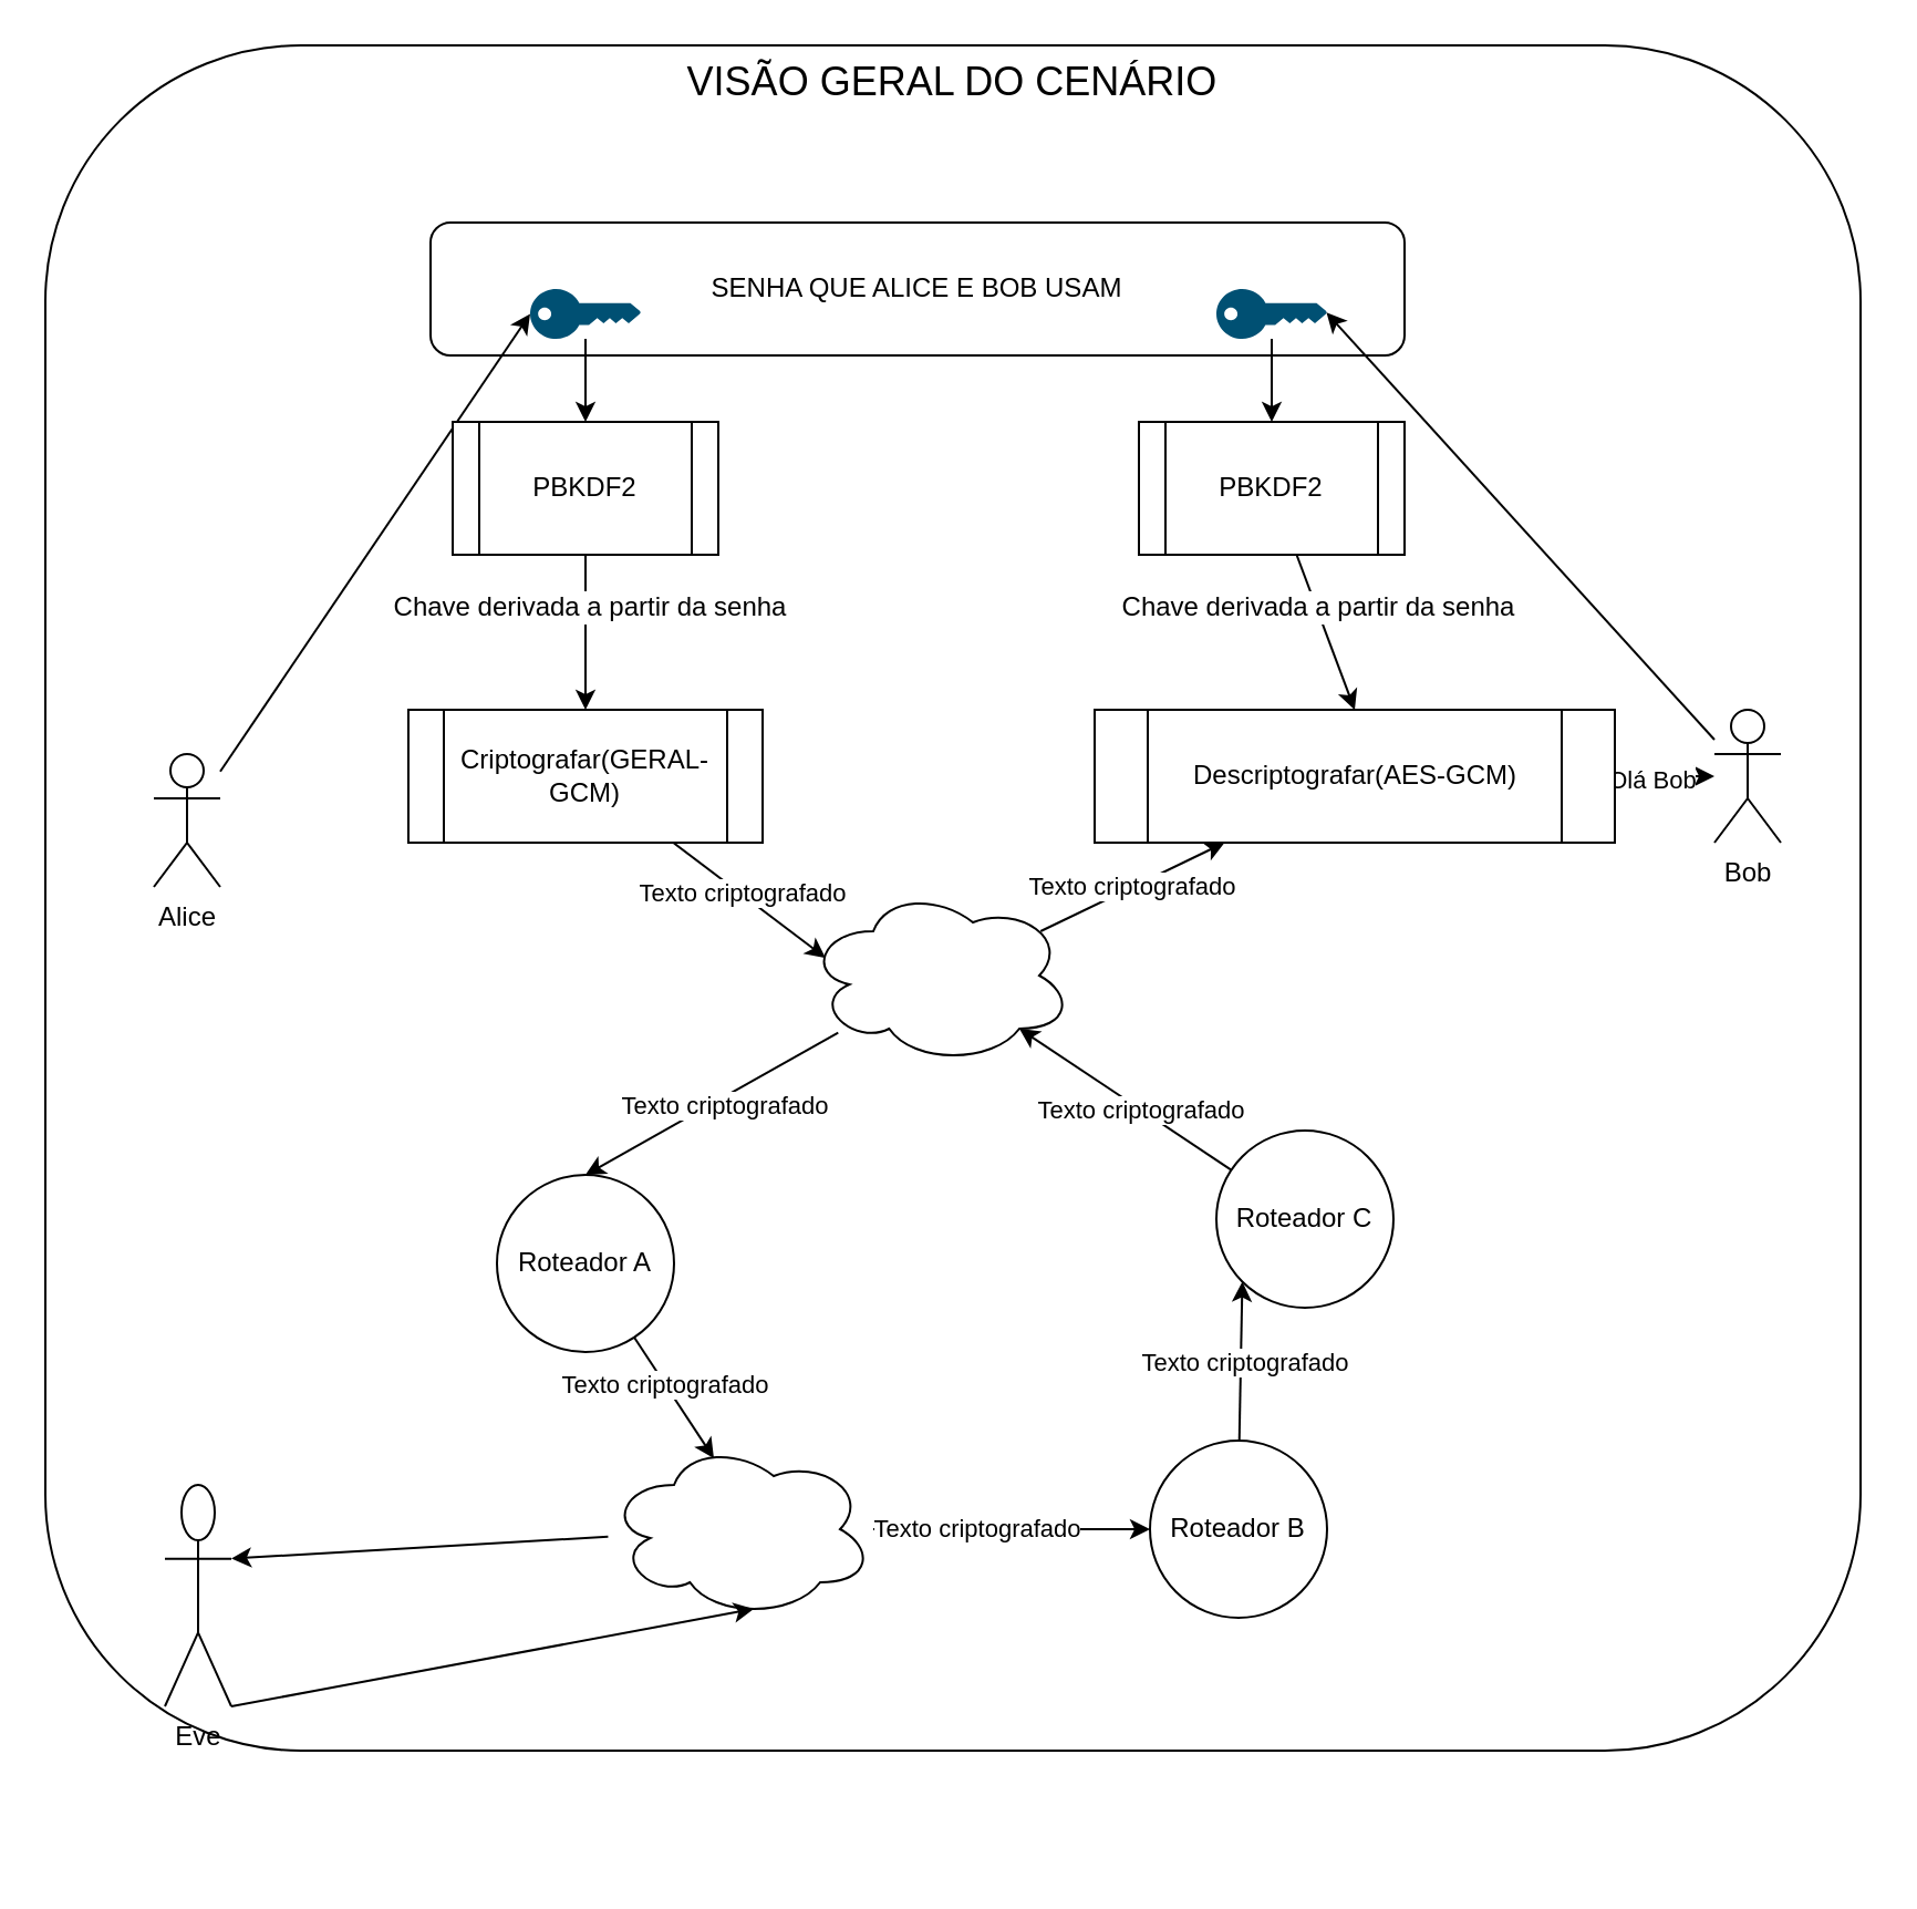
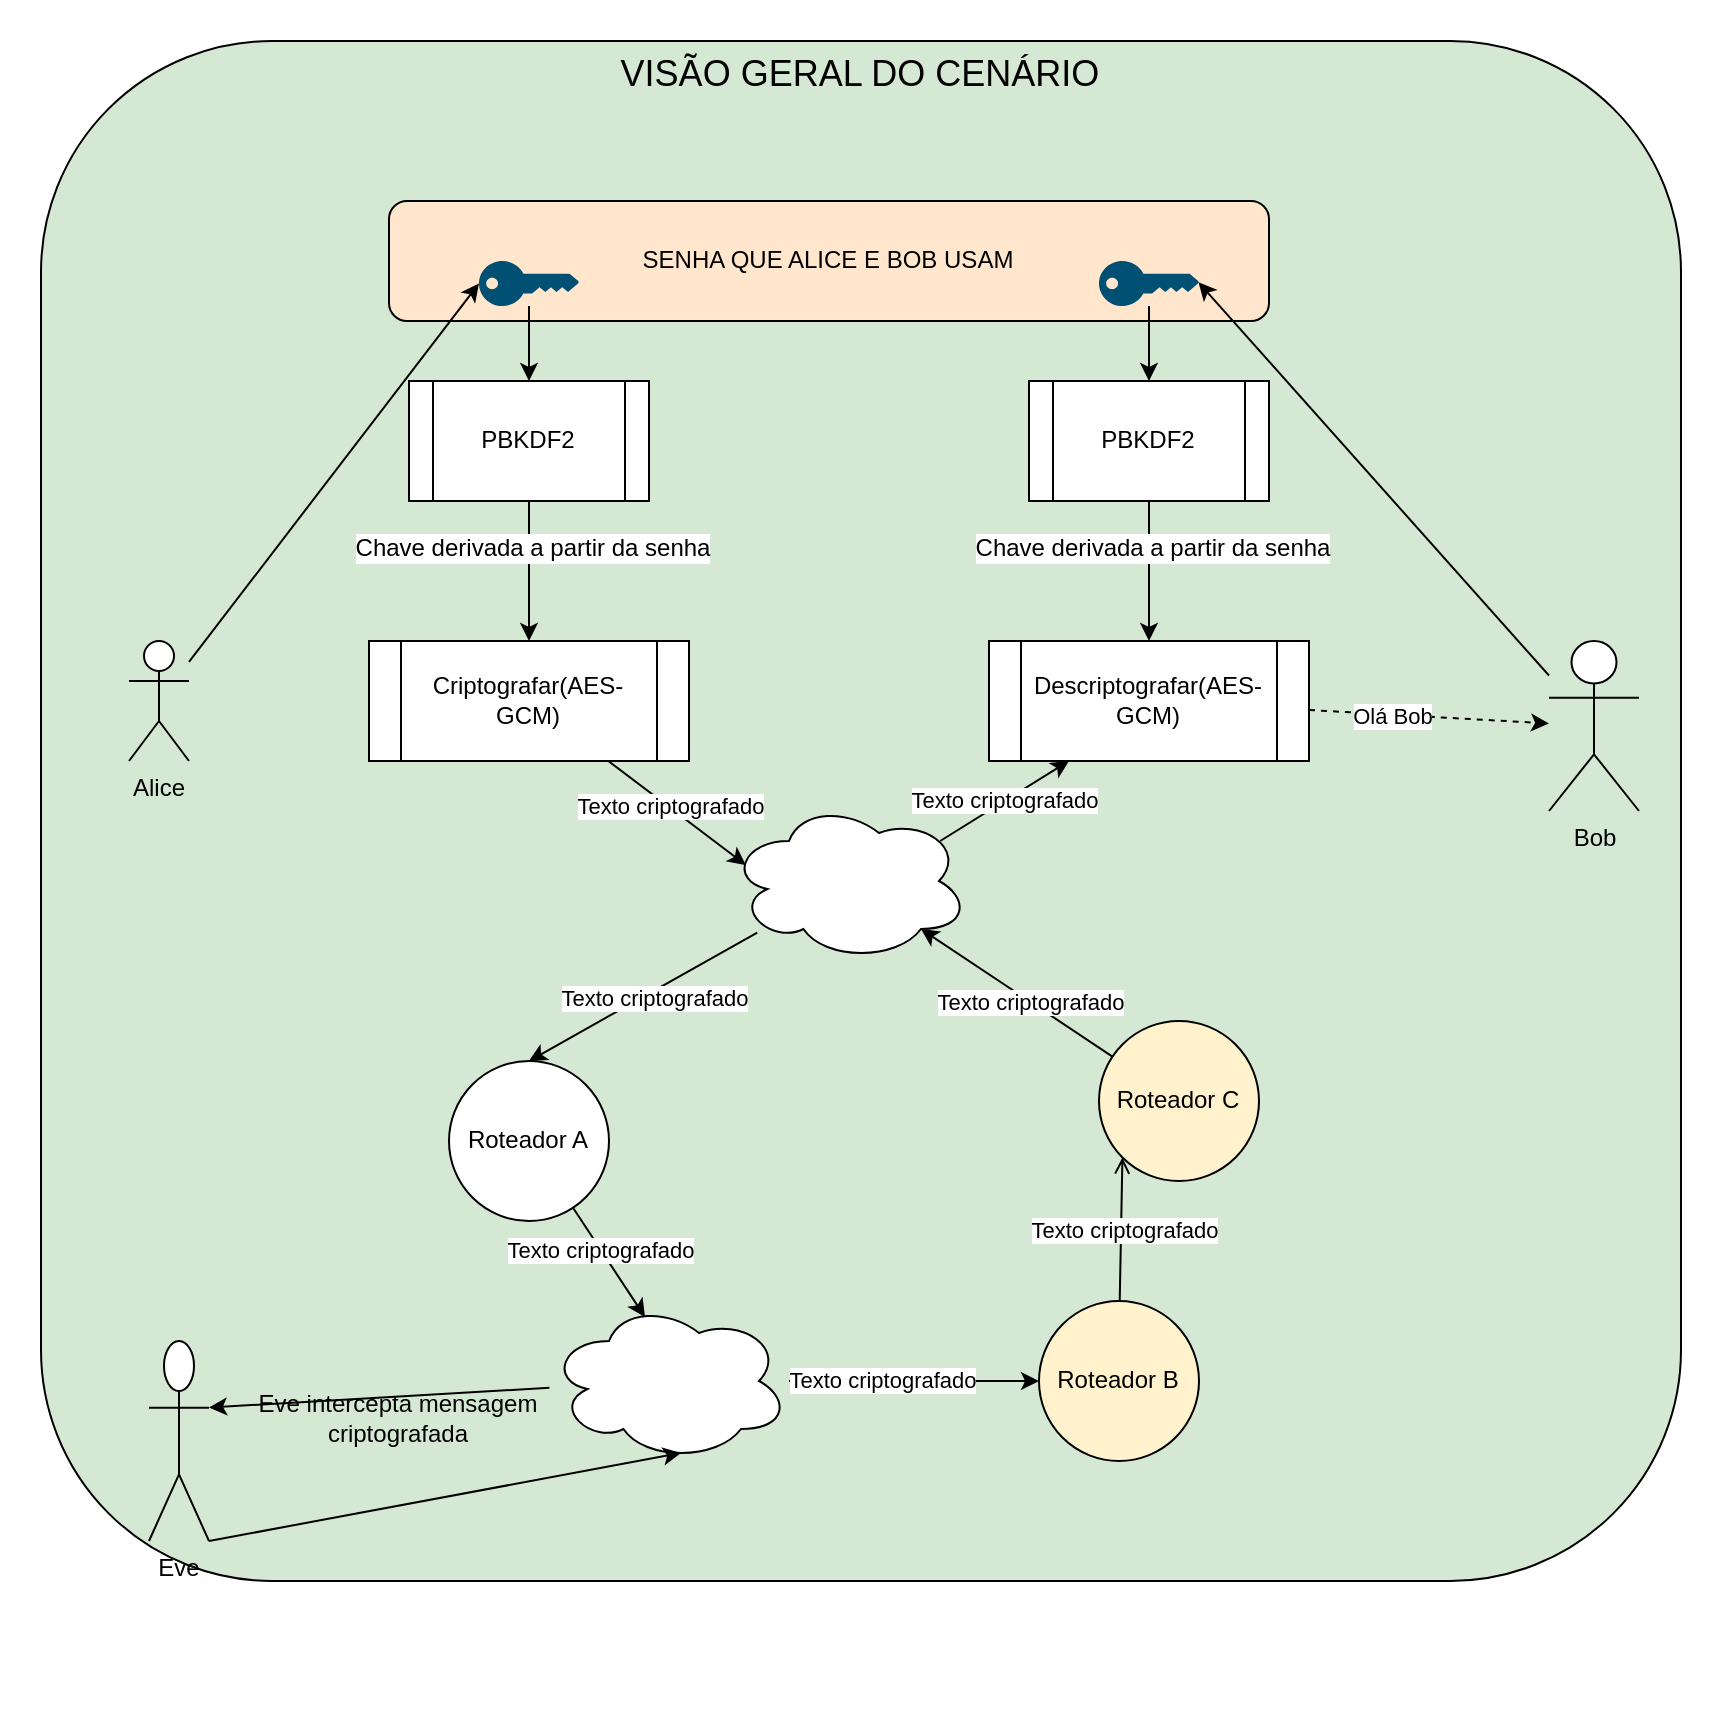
  <mxCell id="0" />
  <mxCell id="1" parent="0" />
  <mxCell id="2" value="" style="group" vertex="1" connectable="0" parent="1"><mxGeometry x="64" y="100" width="780" height="740" as="geometry" /></mxCell>
- <mxCell id="3" value="VISÃO GERAL DO CENÁRIO" style="rounded=1;whiteSpace=wrap;html=1;verticalAlign=top;fontSize=18;" vertex="1" parent="2"><mxGeometry x="-44" y="-80" width="820" height="770" as="geometry" /></mxCell>
- <mxCell id="4" value="SENHA QUE ALICE E BOB USAM" style="rounded=1;whiteSpace=wrap;html=1;" vertex="1" parent="2"><mxGeometry x="130" width="440" height="60" as="geometry" /></mxCell>
- <mxCell id="5" value="Alice" style="shape=umlActor;verticalLabelPosition=bottom;verticalAlign=top;html=1;outlineConnect=0;" vertex="1" parent="2"><mxGeometry x="5" y="240" width="30" height="60" as="geometry" /></mxCell>
- <mxCell id="6" value="Bob" style="shape=umlActor;verticalLabelPosition=bottom;verticalAlign=top;html=1;outlineConnect=0;" vertex="1" parent="2"><mxGeometry x="710" y="220" width="30" height="60" as="geometry" /></mxCell>
- <mxCell id="7" value="Criptografar(GERAL-GCM)" style="shape=process;whiteSpace=wrap;html=1;backgroundOutline=1;" vertex="1" parent="2"><mxGeometry x="120" y="220" width="160" height="60" as="geometry" /></mxCell>
+ <mxCell id="3" value="VISÃO GERAL DO CENÁRIO" style="rounded=1;whiteSpace=wrap;html=1;verticalAlign=top;fontSize=18;fillColor=#d5e8d4;" vertex="1" parent="2"><mxGeometry x="-44" y="-80" width="820" height="770" as="geometry" /></mxCell>
+ <mxCell id="4" value="SENHA QUE ALICE E BOB USAM" style="rounded=1;whiteSpace=wrap;html=1;fillColor=#ffe6cc;" vertex="1" parent="2"><mxGeometry x="130" width="440" height="60" as="geometry" /></mxCell>
+ <mxCell id="5" value="Alice" style="shape=umlActor;verticalLabelPosition=bottom;verticalAlign=top;html=1;outlineConnect=0;" vertex="1" parent="2"><mxGeometry y="220" width="30" height="60" as="geometry" /></mxCell>
+ <mxCell id="6" value="Bob" style="shape=umlActor;verticalLabelPosition=bottom;verticalAlign=top;html=1;outlineConnect=0;" vertex="1" parent="2"><mxGeometry x="710" y="220" width="45" height="85" as="geometry" /></mxCell>
+ <mxCell id="7" value="Criptografar(AES-GCM)" style="shape=process;whiteSpace=wrap;html=1;backgroundOutline=1;" vertex="1" parent="2"><mxGeometry x="120" y="220" width="160" height="60" as="geometry" /></mxCell>
  <mxCell id="8" value="" style="points=[[0,0.5,0],[0.24,0,0],[0.5,0.28,0],[0.995,0.475,0],[0.5,0.72,0],[0.24,1,0]];verticalLabelPosition=bottom;sketch=0;html=1;verticalAlign=top;aspect=fixed;align=center;pointerEvents=1;shape=mxgraph.cisco19.key;fillColor=#005073;strokeColor=none;" vertex="1" parent="2"><mxGeometry x="175" y="30" width="50" height="22.5" as="geometry" /></mxCell>
  <mxCell id="9" style="edgeStyle=none;html=1;entryX=0;entryY=0.5;entryDx=0;entryDy=0;entryPerimeter=0;" edge="1" parent="2" source="5" target="8"><mxGeometry relative="1" as="geometry" /></mxCell>
  <mxCell id="10" style="edgeStyle=none;html=1;entryX=0.5;entryY=0;entryDx=0;entryDy=0;" edge="1" parent="2" source="12" target="7"><mxGeometry relative="1" as="geometry" /></mxCell>
  <mxCell id="11" value="Chave derivada a partir da senha" style="edgeLabel;html=1;align=center;verticalAlign=middle;resizable=0;points=[];fontSize=12;" vertex="1" connectable="0" parent="10"><mxGeometry x="-0.337" y="1" relative="1" as="geometry"><mxPoint as="offset" /></mxGeometry></mxCell>
  <mxCell id="12" value="PBKDF2" style="shape=process;whiteSpace=wrap;html=1;backgroundOutline=1;" vertex="1" parent="2"><mxGeometry x="140" y="90" width="120" height="60" as="geometry" /></mxCell>
  <mxCell id="13" style="edgeStyle=none;html=1;entryX=0.5;entryY=0;entryDx=0;entryDy=0;" edge="1" parent="2" source="8" target="12"><mxGeometry relative="1" as="geometry" /></mxCell>
  <mxCell id="14" style="edgeStyle=none;html=1;dashed=1;" edge="1" parent="2" source="16" target="6"><mxGeometry relative="1" as="geometry" /></mxCell>
  <mxCell id="15" value="Olá Bob" style="edgeLabel;html=1;align=center;verticalAlign=middle;resizable=0;points=[];" vertex="1" connectable="0" parent="14"><mxGeometry x="-0.303" y="-1" relative="1" as="geometry"><mxPoint as="offset" /></mxGeometry></mxCell>
- <mxCell id="16" value="Descriptografar(AES-GCM)" style="shape=process;whiteSpace=wrap;html=1;backgroundOutline=1;" vertex="1" parent="2"><mxGeometry x="430" y="220" width="235" height="60" as="geometry" /></mxCell>
+ <mxCell id="16" value="Descriptografar(AES-GCM)" style="shape=process;whiteSpace=wrap;html=1;backgroundOutline=1;" vertex="1" parent="2"><mxGeometry x="430" y="220" width="160" height="60" as="geometry" /></mxCell>
  <mxCell id="17" value="" style="points=[[0,0.5,0],[0.24,0,0],[0.5,0.28,0],[0.995,0.475,0],[0.5,0.72,0],[0.24,1,0]];verticalLabelPosition=bottom;sketch=0;html=1;verticalAlign=top;aspect=fixed;align=center;pointerEvents=1;shape=mxgraph.cisco19.key;fillColor=#005073;strokeColor=none;" vertex="1" parent="2"><mxGeometry x="485" y="30" width="50" height="22.5" as="geometry" /></mxCell>
  <mxCell id="18" style="edgeStyle=none;html=1;entryX=0.995;entryY=0.475;entryDx=0;entryDy=0;entryPerimeter=0;" edge="1" parent="2" source="6" target="17"><mxGeometry relative="1" as="geometry" /></mxCell>
  <mxCell id="19" style="edgeStyle=none;html=1;entryX=0.5;entryY=0;entryDx=0;entryDy=0;" edge="1" parent="2" source="21" target="16"><mxGeometry relative="1" as="geometry" /></mxCell>
  <mxCell id="20" value="Chave derivada a partir da senha" style="edgeLabel;html=1;align=center;verticalAlign=middle;resizable=0;points=[];fontSize=12;" vertex="1" connectable="0" parent="19"><mxGeometry x="-0.337" y="1" relative="1" as="geometry"><mxPoint as="offset" /></mxGeometry></mxCell>
  <mxCell id="21" value="PBKDF2" style="shape=process;whiteSpace=wrap;html=1;backgroundOutline=1;" vertex="1" parent="2"><mxGeometry x="450" y="90" width="120" height="60" as="geometry" /></mxCell>
  <mxCell id="22" style="edgeStyle=none;html=1;entryX=0.5;entryY=0;entryDx=0;entryDy=0;" edge="1" parent="2" source="17" target="21"><mxGeometry relative="1" as="geometry" /></mxCell>
  <mxCell id="23" value="Texto criptografado" style="edgeStyle=none;html=1;entryX=0.25;entryY=1;entryDx=0;entryDy=0;exitX=0.88;exitY=0.25;exitDx=0;exitDy=0;exitPerimeter=0;" edge="1" parent="2" source="24" target="16"><mxGeometry relative="1" as="geometry" /></mxCell>
  <mxCell id="24" value="" style="ellipse;shape=cloud;whiteSpace=wrap;html=1;" vertex="1" parent="2"><mxGeometry x="300" y="300" width="120" height="80" as="geometry" /></mxCell>
  <mxCell id="25" style="edgeStyle=none;html=1;entryX=0.07;entryY=0.4;entryDx=0;entryDy=0;entryPerimeter=0;" edge="1" parent="2" source="7" target="24"><mxGeometry relative="1" as="geometry" /></mxCell>
  <mxCell id="26" value="Texto criptografado" style="edgeLabel;html=1;align=center;verticalAlign=middle;resizable=0;points=[];" vertex="1" connectable="0" parent="25"><mxGeometry x="-0.11" y="1" relative="1" as="geometry"><mxPoint as="offset" /></mxGeometry></mxCell>
  <mxCell id="27" value="Roteador A" style="ellipse;whiteSpace=wrap;html=1;aspect=fixed;" vertex="1" parent="2"><mxGeometry x="160" y="430" width="80" height="80" as="geometry" /></mxCell>
  <mxCell id="28" style="edgeStyle=none;html=1;entryX=0.5;entryY=0;entryDx=0;entryDy=0;" edge="1" parent="2" source="24" target="27"><mxGeometry relative="1" as="geometry" /></mxCell>
  <mxCell id="29" value="Texto criptografado" style="edgeLabel;html=1;align=center;verticalAlign=middle;resizable=0;points=[];" vertex="1" connectable="0" parent="28"><mxGeometry x="-0.06" y="3" relative="1" as="geometry"><mxPoint x="1" as="offset" /></mxGeometry></mxCell>
- <mxCell id="30" value="Roteador B" style="ellipse;whiteSpace=wrap;html=1;aspect=fixed;" vertex="1" parent="2"><mxGeometry x="455" y="550" width="80" height="80" as="geometry" /></mxCell>
+ <mxCell id="30" value="Roteador B" style="ellipse;whiteSpace=wrap;html=1;aspect=fixed;fillColor=#fff2cc;" vertex="1" parent="2"><mxGeometry x="455" y="550" width="80" height="80" as="geometry" /></mxCell>
  <mxCell id="31" style="edgeStyle=none;html=1;entryX=0.8;entryY=0.8;entryDx=0;entryDy=0;entryPerimeter=0;" edge="1" parent="2" source="33" target="24"><mxGeometry relative="1" as="geometry" /></mxCell>
  <mxCell id="32" value="Texto criptografado" style="edgeLabel;html=1;align=center;verticalAlign=middle;resizable=0;points=[];" vertex="1" connectable="0" parent="31"><mxGeometry x="-0.144" relative="1" as="geometry"><mxPoint as="offset" /></mxGeometry></mxCell>
- <mxCell id="33" value="Roteador C" style="ellipse;whiteSpace=wrap;html=1;aspect=fixed;" vertex="1" parent="2"><mxGeometry x="485" y="410" width="80" height="80" as="geometry" /></mxCell>
- <mxCell id="34" style="edgeStyle=none;html=1;entryX=0;entryY=1;entryDx=0;entryDy=0;" edge="1" parent="2" source="30" target="33"><mxGeometry relative="1" as="geometry" /></mxCell>
+ <mxCell id="33" value="Roteador C" style="ellipse;whiteSpace=wrap;html=1;aspect=fixed;fillColor=#fff2cc;" vertex="1" parent="2"><mxGeometry x="485" y="410" width="80" height="80" as="geometry" /></mxCell>
+ <mxCell id="34" style="edgeStyle=none;html=1;entryX=0;entryY=1;entryDx=0;entryDy=0;endArrow=open;" edge="1" parent="2" source="30" target="33"><mxGeometry relative="1" as="geometry" /></mxCell>
  <mxCell id="35" value="Texto criptografado" style="edgeLabel;html=1;align=center;verticalAlign=middle;resizable=0;points=[];" vertex="1" connectable="0" parent="34"><mxGeometry x="0.037" y="-1" relative="1" as="geometry"><mxPoint y="1" as="offset" /></mxGeometry></mxCell>
  <mxCell id="36" value="Eve" style="shape=umlActor;verticalLabelPosition=bottom;verticalAlign=top;html=1;outlineConnect=0;" vertex="1" parent="2"><mxGeometry x="10" y="570" width="30" height="100" as="geometry" /></mxCell>
  <mxCell id="37" style="edgeStyle=none;html=1;entryX=1;entryY=0.333;entryDx=0;entryDy=0;entryPerimeter=0;" edge="1" parent="2" source="40" target="36"><mxGeometry relative="1" as="geometry" /></mxCell>
  <mxCell id="38" style="edgeStyle=none;html=1;" edge="1" parent="2" source="40" target="30"><mxGeometry relative="1" as="geometry" /></mxCell>
  <mxCell id="39" value="Texto criptografado" style="edgeLabel;html=1;align=center;verticalAlign=middle;resizable=0;points=[];" vertex="1" connectable="0" parent="38"><mxGeometry x="-0.267" y="1" relative="1" as="geometry"><mxPoint as="offset" /></mxGeometry></mxCell>
  <mxCell id="40" value="" style="ellipse;shape=cloud;whiteSpace=wrap;html=1;" vertex="1" parent="2"><mxGeometry x="210" y="550" width="120" height="80" as="geometry" /></mxCell>
  <mxCell id="41" style="edgeStyle=none;html=1;entryX=0.4;entryY=0.1;entryDx=0;entryDy=0;entryPerimeter=0;" edge="1" parent="2" source="27" target="40"><mxGeometry relative="1" as="geometry"><mxPoint x="240" y="610" as="targetPoint" /></mxGeometry></mxCell>
  <mxCell id="42" value="Texto criptografado" style="edgeLabel;html=1;align=center;verticalAlign=middle;resizable=0;points=[];" vertex="1" connectable="0" parent="41"><mxGeometry x="-0.232" relative="1" as="geometry"><mxPoint as="offset" /></mxGeometry></mxCell>
  <mxCell id="43" style="edgeStyle=none;html=1;entryX=0.55;entryY=0.95;entryDx=0;entryDy=0;entryPerimeter=0;exitX=1;exitY=1;exitDx=0;exitDy=0;exitPerimeter=0;" edge="1" parent="2" source="36" target="40"><mxGeometry relative="1" as="geometry" /></mxCell>
+ <mxCell id="44" value="Eve intercepta mensagem criptografada" style="text;html=1;strokeColor=none;fillColor=none;align=center;verticalAlign=middle;whiteSpace=wrap;rounded=0;" vertex="1" parent="2"><mxGeometry x="60" y="594" width="150" height="30" as="geometry" /></mxCell>
